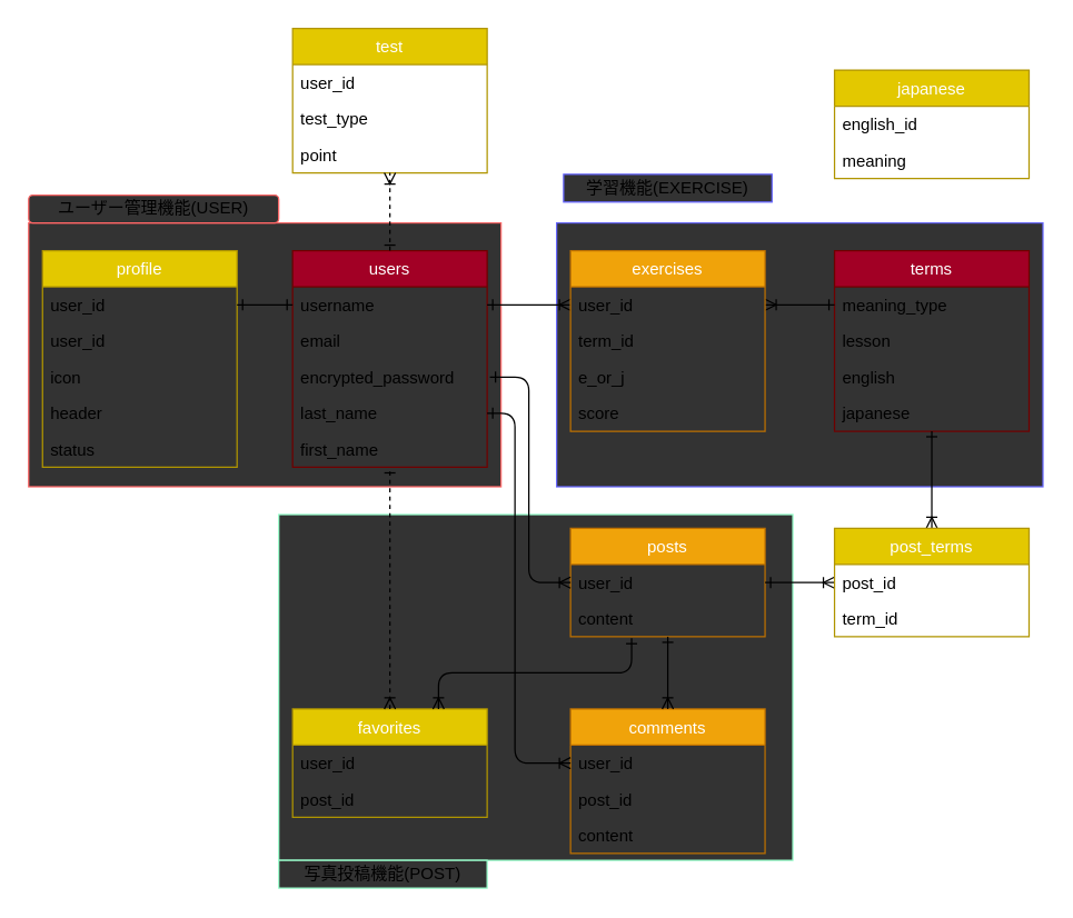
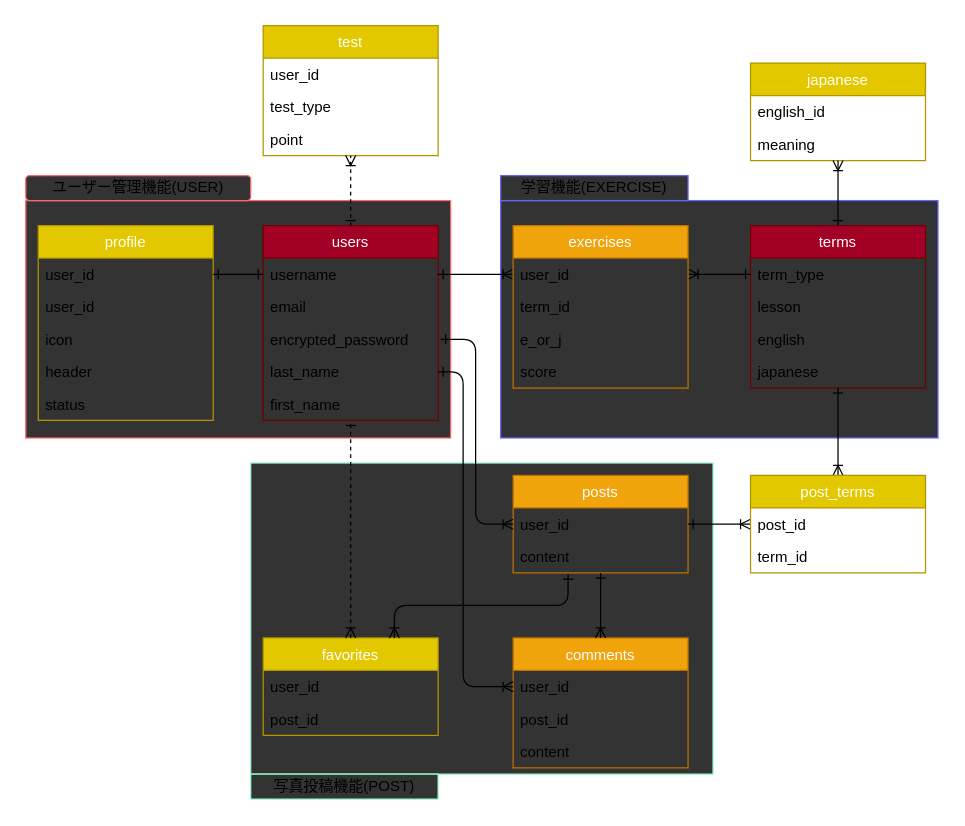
  <mxCell id="0" />
  <mxCell id="1" parent="0" />
  <mxCell id="2" value="" style="rounded=0;whiteSpace=wrap;html=1;fillColor=#333333;strokeColor=#FF6666;" parent="1" vertex="1"><mxGeometry x="20" y="160" width="340" height="190" as="geometry" /></mxCell>
  <mxCell id="3" value="" style="rounded=0;whiteSpace=wrap;html=1;fillColor=#333333;strokeColor=#6666FF;" parent="1" vertex="1"><mxGeometry x="400" y="160" width="350" height="190" as="geometry" /></mxCell>
  <mxCell id="4" value="" style="rounded=0;whiteSpace=wrap;html=1;strokeColor=#99FFCC;fillColor=#333333;" parent="1" vertex="1"><mxGeometry x="200" y="370" width="370" height="249" as="geometry" /></mxCell>
  <mxCell id="5" value="users" style="swimlane;fontStyle=0;childLayout=stackLayout;horizontal=1;startSize=26;fillColor=#a20025;horizontalStack=0;resizeParent=1;resizeParentMax=0;resizeLast=0;collapsible=1;marginBottom=0;strokeColor=#6F0000;fontColor=#ffffff;" parent="1" vertex="1"><mxGeometry x="210" y="180" width="140" height="156" as="geometry"><mxRectangle x="220" y="320" width="60" height="26" as="alternateBounds" /></mxGeometry></mxCell>
  <mxCell id="6" value="username" style="text;strokeColor=none;fillColor=none;align=left;verticalAlign=top;spacingLeft=4;spacingRight=4;overflow=hidden;rotatable=0;points=[[0,0.5],[1,0.5]];portConstraint=eastwest;" parent="5" vertex="1"><mxGeometry y="26" width="140" height="26" as="geometry" /></mxCell>
  <mxCell id="7" value="email" style="text;strokeColor=none;fillColor=none;align=left;verticalAlign=top;spacingLeft=4;spacingRight=4;overflow=hidden;rotatable=0;points=[[0,0.5],[1,0.5]];portConstraint=eastwest;" parent="5" vertex="1"><mxGeometry y="52" width="140" height="26" as="geometry" /></mxCell>
  <mxCell id="8" value="encrypted_password" style="text;strokeColor=none;fillColor=none;align=left;verticalAlign=top;spacingLeft=4;spacingRight=4;overflow=hidden;rotatable=0;points=[[0,0.5],[1,0.5]];portConstraint=eastwest;" parent="5" vertex="1"><mxGeometry y="78" width="140" height="26" as="geometry" /></mxCell>
  <mxCell id="9" value="last_name" style="text;strokeColor=none;fillColor=none;align=left;verticalAlign=top;spacingLeft=4;spacingRight=4;overflow=hidden;rotatable=0;points=[[0,0.5],[1,0.5]];portConstraint=eastwest;" parent="5" vertex="1"><mxGeometry y="104" width="140" height="26" as="geometry" /></mxCell>
  <mxCell id="10" value="first_name" style="text;strokeColor=none;fillColor=none;align=left;verticalAlign=top;spacingLeft=4;spacingRight=4;overflow=hidden;rotatable=0;points=[[0,0.5],[1,0.5]];portConstraint=eastwest;" parent="5" vertex="1"><mxGeometry y="130" width="140" height="26" as="geometry" /></mxCell>
  <mxCell id="11" value="posts" style="swimlane;fontStyle=0;childLayout=stackLayout;horizontal=1;startSize=26;fillColor=#f0a30a;horizontalStack=0;resizeParent=1;resizeParentMax=0;resizeLast=0;collapsible=1;marginBottom=0;strokeColor=#BD7000;fontColor=#ffffff;" parent="1" vertex="1"><mxGeometry x="410" y="380" width="140" height="78" as="geometry" /></mxCell>
  <mxCell id="12" value="user_id" style="text;strokeColor=none;fillColor=none;align=left;verticalAlign=top;spacingLeft=4;spacingRight=4;overflow=hidden;rotatable=0;points=[[0,0.5],[1,0.5]];portConstraint=eastwest;" parent="11" vertex="1"><mxGeometry y="26" width="140" height="26" as="geometry" /></mxCell>
  <mxCell id="13" value="content" style="text;strokeColor=none;fillColor=none;align=left;verticalAlign=top;spacingLeft=4;spacingRight=4;overflow=hidden;rotatable=0;points=[[0,0.5],[1,0.5]];portConstraint=eastwest;" parent="11" vertex="1"><mxGeometry y="52" width="140" height="26" as="geometry" /></mxCell>
  <mxCell id="14" value="terms" style="swimlane;fontStyle=0;childLayout=stackLayout;horizontal=1;startSize=26;fillColor=#a20025;horizontalStack=0;resizeParent=1;resizeParentMax=0;resizeLast=0;collapsible=1;marginBottom=0;strokeColor=#6F0000;fontColor=#ffffff;" parent="1" vertex="1"><mxGeometry x="600" y="180" width="140" height="130" as="geometry"><mxRectangle x="340" y="390" width="90" height="26" as="alternateBounds" /></mxGeometry></mxCell>
- <mxCell id="15" value="meaning_type" style="text;strokeColor=none;fillColor=none;align=left;verticalAlign=top;spacingLeft=4;spacingRight=4;overflow=hidden;rotatable=0;points=[[0,0.5],[1,0.5]];portConstraint=eastwest;" parent="14" vertex="1"><mxGeometry y="26" width="140" height="26" as="geometry" /></mxCell>
+ <mxCell id="15" value="term_type" style="text;strokeColor=none;fillColor=none;align=left;verticalAlign=top;spacingLeft=4;spacingRight=4;overflow=hidden;rotatable=0;points=[[0,0.5],[1,0.5]];portConstraint=eastwest;" parent="14" vertex="1"><mxGeometry y="26" width="140" height="26" as="geometry" /></mxCell>
  <mxCell id="16" value="lesson" style="text;strokeColor=none;fillColor=none;align=left;verticalAlign=top;spacingLeft=4;spacingRight=4;overflow=hidden;rotatable=0;points=[[0,0.5],[1,0.5]];portConstraint=eastwest;" parent="14" vertex="1"><mxGeometry y="52" width="140" height="26" as="geometry" /></mxCell>
  <mxCell id="17" value="english" style="text;strokeColor=none;fillColor=none;align=left;verticalAlign=top;spacingLeft=4;spacingRight=4;overflow=hidden;rotatable=0;points=[[0,0.5],[1,0.5]];portConstraint=eastwest;" parent="14" vertex="1"><mxGeometry y="78" width="140" height="26" as="geometry" /></mxCell>
  <mxCell id="18" value="japanese" style="text;strokeColor=none;fillColor=none;align=left;verticalAlign=top;spacingLeft=4;spacingRight=4;overflow=hidden;rotatable=0;points=[[0,0.5],[1,0.5]];portConstraint=eastwest;" parent="14" vertex="1"><mxGeometry y="104" width="140" height="26" as="geometry" /></mxCell>
  <mxCell id="19" value="profile" style="swimlane;fontStyle=0;childLayout=stackLayout;horizontal=1;startSize=26;fillColor=#e3c800;horizontalStack=0;resizeParent=1;resizeParentMax=0;resizeLast=0;collapsible=1;marginBottom=0;strokeColor=#B09500;fontColor=#ffffff;" parent="1" vertex="1"><mxGeometry x="30" y="180" width="140" height="156" as="geometry" /></mxCell>
  <mxCell id="20" value="user_id" style="text;strokeColor=none;fillColor=none;align=left;verticalAlign=top;spacingLeft=4;spacingRight=4;overflow=hidden;rotatable=0;points=[[0,0.5],[1,0.5]];portConstraint=eastwest;" parent="19" vertex="1"><mxGeometry y="26" width="140" height="26" as="geometry" /></mxCell>
  <mxCell id="21" value="user_id" style="text;strokeColor=none;fillColor=none;align=left;verticalAlign=top;spacingLeft=4;spacingRight=4;overflow=hidden;rotatable=0;points=[[0,0.5],[1,0.5]];portConstraint=eastwest;" vertex="1" parent="19"><mxGeometry y="52" width="140" height="26" as="geometry" /></mxCell>
  <mxCell id="22" value="icon" style="text;strokeColor=none;fillColor=none;align=left;verticalAlign=top;spacingLeft=4;spacingRight=4;overflow=hidden;rotatable=0;points=[[0,0.5],[1,0.5]];portConstraint=eastwest;" parent="19" vertex="1"><mxGeometry y="78" width="140" height="26" as="geometry" /></mxCell>
  <mxCell id="23" value="header" style="text;strokeColor=none;fillColor=none;align=left;verticalAlign=top;spacingLeft=4;spacingRight=4;overflow=hidden;rotatable=0;points=[[0,0.5],[1,0.5]];portConstraint=eastwest;" parent="19" vertex="1"><mxGeometry y="104" width="140" height="26" as="geometry" /></mxCell>
  <mxCell id="24" value="status" style="text;strokeColor=none;fillColor=none;align=left;verticalAlign=top;spacingLeft=4;spacingRight=4;overflow=hidden;rotatable=0;points=[[0,0.5],[1,0.5]];portConstraint=eastwest;" parent="19" vertex="1"><mxGeometry y="130" width="140" height="26" as="geometry" /></mxCell>
  <mxCell id="25" value="test" style="swimlane;fontStyle=0;childLayout=stackLayout;horizontal=1;startSize=26;fillColor=#e3c800;horizontalStack=0;resizeParent=1;resizeParentMax=0;resizeLast=0;collapsible=1;marginBottom=0;strokeColor=#B09500;fontColor=#ffffff;" parent="1" vertex="1"><mxGeometry x="210" y="20" width="140" height="104" as="geometry" /></mxCell>
  <mxCell id="26" value="user_id" style="text;strokeColor=none;fillColor=none;align=left;verticalAlign=top;spacingLeft=4;spacingRight=4;overflow=hidden;rotatable=0;points=[[0,0.5],[1,0.5]];portConstraint=eastwest;" parent="25" vertex="1"><mxGeometry y="26" width="140" height="26" as="geometry" /></mxCell>
  <mxCell id="27" value="test_type" style="text;strokeColor=none;fillColor=none;align=left;verticalAlign=top;spacingLeft=4;spacingRight=4;overflow=hidden;rotatable=0;points=[[0,0.5],[1,0.5]];portConstraint=eastwest;" parent="25" vertex="1"><mxGeometry y="52" width="140" height="26" as="geometry" /></mxCell>
  <mxCell id="28" value="point" style="text;strokeColor=none;fillColor=none;align=left;verticalAlign=top;spacingLeft=4;spacingRight=4;overflow=hidden;rotatable=0;points=[[0,0.5],[1,0.5]];portConstraint=eastwest;" parent="25" vertex="1"><mxGeometry y="78" width="140" height="26" as="geometry" /></mxCell>
  <mxCell id="29" value="" style="edgeStyle=elbowEdgeStyle;elbow=horizontal;endArrow=ERoneToMany;html=1;entryX=0;entryY=0.5;entryDx=0;entryDy=0;startArrow=ERone;startFill=0;endFill=0;" parent="1" target="12" edge="1"><mxGeometry width="50" height="50" relative="1" as="geometry"><mxPoint x="352" y="271" as="sourcePoint" /><mxPoint x="160" y="290" as="targetPoint" /><Array as="points"><mxPoint x="380" y="380" /></Array></mxGeometry></mxCell>
  <mxCell id="30" value="" style="edgeStyle=elbowEdgeStyle;elbow=horizontal;endArrow=ERoneToMany;html=1;exitX=0.5;exitY=0;exitDx=0;exitDy=0;startArrow=ERone;startFill=0;endFill=0;dashed=1;" parent="1" source="5" target="28" edge="1"><mxGeometry width="50" height="50" relative="1" as="geometry"><mxPoint x="350" y="229.01" as="sourcePoint" /><mxPoint x="330" y="140" as="targetPoint" /><Array as="points" /></mxGeometry></mxCell>
  <mxCell id="31" value="" style="edgeStyle=elbowEdgeStyle;elbow=horizontal;endArrow=ERoneToMany;html=1;exitX=1;exitY=0.5;exitDx=0;exitDy=0;entryX=0;entryY=0.5;entryDx=0;entryDy=0;startArrow=ERone;startFill=0;endFill=0;" parent="1" source="12" target="59" edge="1"><mxGeometry width="50" height="50" relative="1" as="geometry"><mxPoint x="350" y="159.01" as="sourcePoint" /><mxPoint x="420" y="30" as="targetPoint" /><Array as="points"><mxPoint x="590" y="410" /><mxPoint x="590" y="210" /></Array></mxGeometry></mxCell>
  <mxCell id="32" value="" style="edgeStyle=elbowEdgeStyle;elbow=horizontal;endArrow=ERone;html=1;exitX=1;exitY=0.5;exitDx=0;exitDy=0;entryX=0;entryY=0.5;entryDx=0;entryDy=0;startArrow=ERoneToMany;startFill=0;endFill=0;" parent="1" source="38" target="15" edge="1"><mxGeometry width="50" height="50" relative="1" as="geometry"><mxPoint x="550" y="245" as="sourcePoint" /><mxPoint x="160" y="290" as="targetPoint" /><Array as="points" /></mxGeometry></mxCell>
  <mxCell id="33" value="japanese" style="swimlane;fontStyle=0;childLayout=stackLayout;horizontal=1;startSize=26;fillColor=#e3c800;horizontalStack=0;resizeParent=1;resizeParentMax=0;resizeLast=0;collapsible=1;marginBottom=0;strokeColor=#B09500;fontColor=#ffffff;" parent="1" vertex="1"><mxGeometry x="600" y="50" width="140" height="78" as="geometry" /></mxCell>
  <mxCell id="34" value="english_id" style="text;strokeColor=none;fillColor=none;align=left;verticalAlign=top;spacingLeft=4;spacingRight=4;overflow=hidden;rotatable=0;points=[[0,0.5],[1,0.5]];portConstraint=eastwest;" parent="33" vertex="1"><mxGeometry y="26" width="140" height="26" as="geometry" /></mxCell>
  <mxCell id="35" value="meaning" style="text;strokeColor=none;fillColor=none;align=left;verticalAlign=top;spacingLeft=4;spacingRight=4;overflow=hidden;rotatable=0;points=[[0,0.5],[1,0.5]];portConstraint=eastwest;" parent="33" vertex="1"><mxGeometry y="52" width="140" height="26" as="geometry" /></mxCell>
  <mxCell id="36" value="" style="edgeStyle=elbowEdgeStyle;elbow=horizontal;endArrow=ERoneToMany;html=1;exitX=1;exitY=0.5;exitDx=0;exitDy=0;entryX=0;entryY=0.5;entryDx=0;entryDy=0;startArrow=ERone;startFill=0;endFill=0;" parent="1" source="6" target="38" edge="1"><mxGeometry width="50" height="50" relative="1" as="geometry"><mxPoint x="151.96" y="109.984" as="sourcePoint" /><mxPoint x="410" y="245" as="targetPoint" /><Array as="points" /></mxGeometry></mxCell>
  <mxCell id="37" value="exercises" style="swimlane;fontStyle=0;childLayout=stackLayout;horizontal=1;startSize=26;fillColor=#f0a30a;horizontalStack=0;resizeParent=1;resizeParentMax=0;resizeLast=0;collapsible=1;marginBottom=0;strokeColor=#BD7000;fontColor=#ffffff;" parent="1" vertex="1"><mxGeometry x="410" y="180" width="140" height="130" as="geometry" /></mxCell>
  <mxCell id="38" value="user_id" style="text;strokeColor=none;fillColor=none;align=left;verticalAlign=top;spacingLeft=4;spacingRight=4;overflow=hidden;rotatable=0;points=[[0,0.5],[1,0.5]];portConstraint=eastwest;" parent="37" vertex="1"><mxGeometry y="26" width="140" height="26" as="geometry" /></mxCell>
  <mxCell id="39" value="term_id" style="text;strokeColor=none;fillColor=none;align=left;verticalAlign=top;spacingLeft=4;spacingRight=4;overflow=hidden;rotatable=0;points=[[0,0.5],[1,0.5]];portConstraint=eastwest;" parent="37" vertex="1"><mxGeometry y="52" width="140" height="26" as="geometry" /></mxCell>
  <mxCell id="40" value="e_or_j" style="text;strokeColor=none;fillColor=none;align=left;verticalAlign=top;spacingLeft=4;spacingRight=4;overflow=hidden;rotatable=0;points=[[0,0.5],[1,0.5]];portConstraint=eastwest;" parent="37" vertex="1"><mxGeometry y="78" width="140" height="26" as="geometry" /></mxCell>
  <mxCell id="41" value="score" style="text;strokeColor=none;fillColor=none;align=left;verticalAlign=top;spacingLeft=4;spacingRight=4;overflow=hidden;rotatable=0;points=[[0,0.5],[1,0.5]];portConstraint=eastwest;" parent="37" vertex="1"><mxGeometry y="104" width="140" height="26" as="geometry" /></mxCell>
  <mxCell id="42" value="comments" style="swimlane;fontStyle=0;childLayout=stackLayout;horizontal=1;startSize=26;fillColor=#f0a30a;horizontalStack=0;resizeParent=1;resizeParentMax=0;resizeLast=0;collapsible=1;marginBottom=0;strokeColor=#BD7000;fontColor=#ffffff;" parent="1" vertex="1"><mxGeometry x="410" y="510" width="140" height="104" as="geometry" /></mxCell>
  <mxCell id="43" value="user_id" style="text;strokeColor=none;fillColor=none;align=left;verticalAlign=top;spacingLeft=4;spacingRight=4;overflow=hidden;rotatable=0;points=[[0,0.5],[1,0.5]];portConstraint=eastwest;" parent="42" vertex="1"><mxGeometry y="26" width="140" height="26" as="geometry" /></mxCell>
  <mxCell id="44" value="post_id" style="text;strokeColor=none;fillColor=none;align=left;verticalAlign=top;spacingLeft=4;spacingRight=4;overflow=hidden;rotatable=0;points=[[0,0.5],[1,0.5]];portConstraint=eastwest;" parent="42" vertex="1"><mxGeometry y="52" width="140" height="26" as="geometry" /></mxCell>
  <mxCell id="45" value="content" style="text;strokeColor=none;fillColor=none;align=left;verticalAlign=top;spacingLeft=4;spacingRight=4;overflow=hidden;rotatable=0;points=[[0,0.5],[1,0.5]];portConstraint=eastwest;" parent="42" vertex="1"><mxGeometry y="78" width="140" height="26" as="geometry" /></mxCell>
  <mxCell id="46" value="" style="endArrow=ERone;html=1;startArrow=ERoneToMany;startFill=0;endFill=0;" parent="1" source="42" target="13" edge="1"><mxGeometry width="50" height="50" relative="1" as="geometry"><mxPoint x="280" y="160" as="sourcePoint" /><mxPoint x="477" y="480" as="targetPoint" /></mxGeometry></mxCell>
  <mxCell id="47" value="" style="edgeStyle=elbowEdgeStyle;elbow=horizontal;endArrow=ERoneToMany;html=1;entryX=0;entryY=0.5;entryDx=0;entryDy=0;startArrow=ERone;startFill=0;endFill=0;exitX=1;exitY=0.5;exitDx=0;exitDy=0;" parent="1" source="9" target="43" edge="1"><mxGeometry width="50" height="50" relative="1" as="geometry"><mxPoint x="360" y="310" as="sourcePoint" /><mxPoint x="420" y="439" as="targetPoint" /><Array as="points"><mxPoint x="370" y="460" /></Array></mxGeometry></mxCell>
  <mxCell id="48" value="" style="edgeStyle=elbowEdgeStyle;elbow=horizontal;endArrow=ERone;html=1;entryX=0;entryY=0.5;entryDx=0;entryDy=0;exitX=1;exitY=0.5;exitDx=0;exitDy=0;startArrow=ERone;startFill=0;endFill=0;" parent="1" source="20" target="6" edge="1"><mxGeometry width="50" height="50" relative="1" as="geometry"><mxPoint x="130" y="260" as="sourcePoint" /><mxPoint x="180" y="210" as="targetPoint" /></mxGeometry></mxCell>
  <mxCell id="49" value="favorites" style="swimlane;fontStyle=0;childLayout=stackLayout;horizontal=1;startSize=26;fillColor=#e3c800;horizontalStack=0;resizeParent=1;resizeParentMax=0;resizeLast=0;collapsible=1;marginBottom=0;strokeColor=#B09500;fontColor=#ffffff;" parent="1" vertex="1"><mxGeometry x="210" y="510" width="140" height="78" as="geometry" /></mxCell>
  <mxCell id="50" value="user_id" style="text;strokeColor=none;fillColor=none;align=left;verticalAlign=top;spacingLeft=4;spacingRight=4;overflow=hidden;rotatable=0;points=[[0,0.5],[1,0.5]];portConstraint=eastwest;" parent="49" vertex="1"><mxGeometry y="26" width="140" height="26" as="geometry" /></mxCell>
  <mxCell id="51" value="post_id" style="text;strokeColor=none;fillColor=none;align=left;verticalAlign=top;spacingLeft=4;spacingRight=4;overflow=hidden;rotatable=0;points=[[0,0.5],[1,0.5]];portConstraint=eastwest;" parent="49" vertex="1"><mxGeometry y="52" width="140" height="26" as="geometry" /></mxCell>
  <mxCell id="52" value="" style="edgeStyle=elbowEdgeStyle;elbow=vertical;endArrow=ERone;html=1;entryX=0.314;entryY=1.038;entryDx=0;entryDy=0;entryPerimeter=0;exitX=0.75;exitY=0;exitDx=0;exitDy=0;endFill=0;startArrow=ERoneToMany;startFill=0;" parent="1" source="49" target="13" edge="1"><mxGeometry width="50" height="50" relative="1" as="geometry"><mxPoint x="360" y="350" as="sourcePoint" /><mxPoint x="410" y="300" as="targetPoint" /></mxGeometry></mxCell>
  <mxCell id="53" value="" style="endArrow=ERone;html=1;startArrow=ERoneToMany;startFill=0;endFill=0;exitX=0.5;exitY=0;exitDx=0;exitDy=0;dashed=1;" parent="1" source="49" target="10" edge="1"><mxGeometry width="50" height="50" relative="1" as="geometry"><mxPoint x="280" y="201" as="sourcePoint" /><mxPoint x="280" y="362" as="targetPoint" /></mxGeometry></mxCell>
  <mxCell id="54" value="写真投稿機能(POST)" style="text;html=1;align=center;verticalAlign=middle;whiteSpace=wrap;rounded=0;strokeColor=#99FFCC;fillColor=#333333;" parent="1" vertex="1"><mxGeometry x="200" y="619" width="150" height="20" as="geometry" /></mxCell>
- <mxCell id="55" value="学習機能(EXERCISE)" style="text;html=1;align=center;verticalAlign=middle;whiteSpace=wrap;rounded=0;fillColor=#333333;strokeColor=#6666FF;" parent="1" vertex="1"><mxGeometry x="405" y="125" width="150" height="20" as="geometry" /></mxCell>
+ <mxCell id="55" value="学習機能(EXERCISE)" style="text;html=1;align=center;verticalAlign=middle;whiteSpace=wrap;rounded=0;fillColor=#333333;strokeColor=#6666FF;" parent="1" vertex="1"><mxGeometry x="400" y="140" width="150" height="20" as="geometry" /></mxCell>
  <mxCell id="56" value="" style="endArrow=ERone;html=1;startArrow=ERoneToMany;startFill=0;endFill=0;" parent="1" source="58" target="18" edge="1"><mxGeometry width="50" height="50" relative="1" as="geometry"><mxPoint x="670" y="296" as="sourcePoint" /><mxPoint x="610" y="410" as="targetPoint" /></mxGeometry></mxCell>
+ <mxCell id="57" value="" style="edgeStyle=elbowEdgeStyle;elbow=horizontal;endArrow=ERone;html=1;startArrow=ERoneToMany;startFill=0;endFill=0;entryX=0.5;entryY=0;entryDx=0;entryDy=0;" parent="1" source="35" target="14" edge="1"><mxGeometry width="50" height="50" relative="1" as="geometry"><mxPoint x="640" y="150" as="sourcePoint" /><mxPoint x="740" y="387" as="targetPoint" /><Array as="points"><mxPoint x="670" y="160" /><mxPoint x="560" y="280" /></Array></mxGeometry></mxCell>
  <mxCell id="58" value="post_terms" style="swimlane;fontStyle=0;childLayout=stackLayout;horizontal=1;startSize=26;fillColor=#e3c800;horizontalStack=0;resizeParent=1;resizeParentMax=0;resizeLast=0;collapsible=1;marginBottom=0;strokeColor=#B09500;fontColor=#ffffff;" parent="1" vertex="1"><mxGeometry x="600" y="380" width="140" height="78" as="geometry" /></mxCell>
  <mxCell id="59" value="post_id" style="text;strokeColor=none;fillColor=none;align=left;verticalAlign=top;spacingLeft=4;spacingRight=4;overflow=hidden;rotatable=0;points=[[0,0.5],[1,0.5]];portConstraint=eastwest;" parent="58" vertex="1"><mxGeometry y="26" width="140" height="26" as="geometry" /></mxCell>
  <mxCell id="60" value="term_id" style="text;strokeColor=none;fillColor=none;align=left;verticalAlign=top;spacingLeft=4;spacingRight=4;overflow=hidden;rotatable=0;points=[[0,0.5],[1,0.5]];portConstraint=eastwest;" parent="58" vertex="1"><mxGeometry y="52" width="140" height="26" as="geometry" /></mxCell>
  <mxCell id="61" value="ユーザー管理機能(USER)" style="whiteSpace=wrap;html=1;fillColor=#333333;strokeColor=#FF6666;rounded=1;" parent="1" vertex="1"><mxGeometry x="20" y="140" width="180" height="20" as="geometry" /></mxCell>
